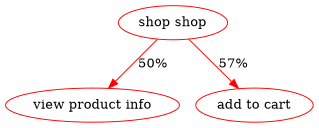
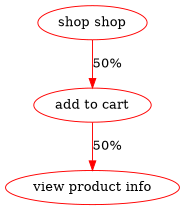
  digraph {
    fontname="DejaVu Serif"
    node [color=red fontname="DejaVu Serif" shape=oval]
    edge [color=red fontname="DejaVu Serif" shape=oval]
    n1 [label="shop shop"]
    n2 [label="view product info"]
    n3 [label="add to cart"]
-   n1 -> n2 [label="50%"]
-   n1 -> n3 [label="57%"]
+   n3 -> n2 [label="50%"]
+   n1 -> n3 [label="50%"]
  }
